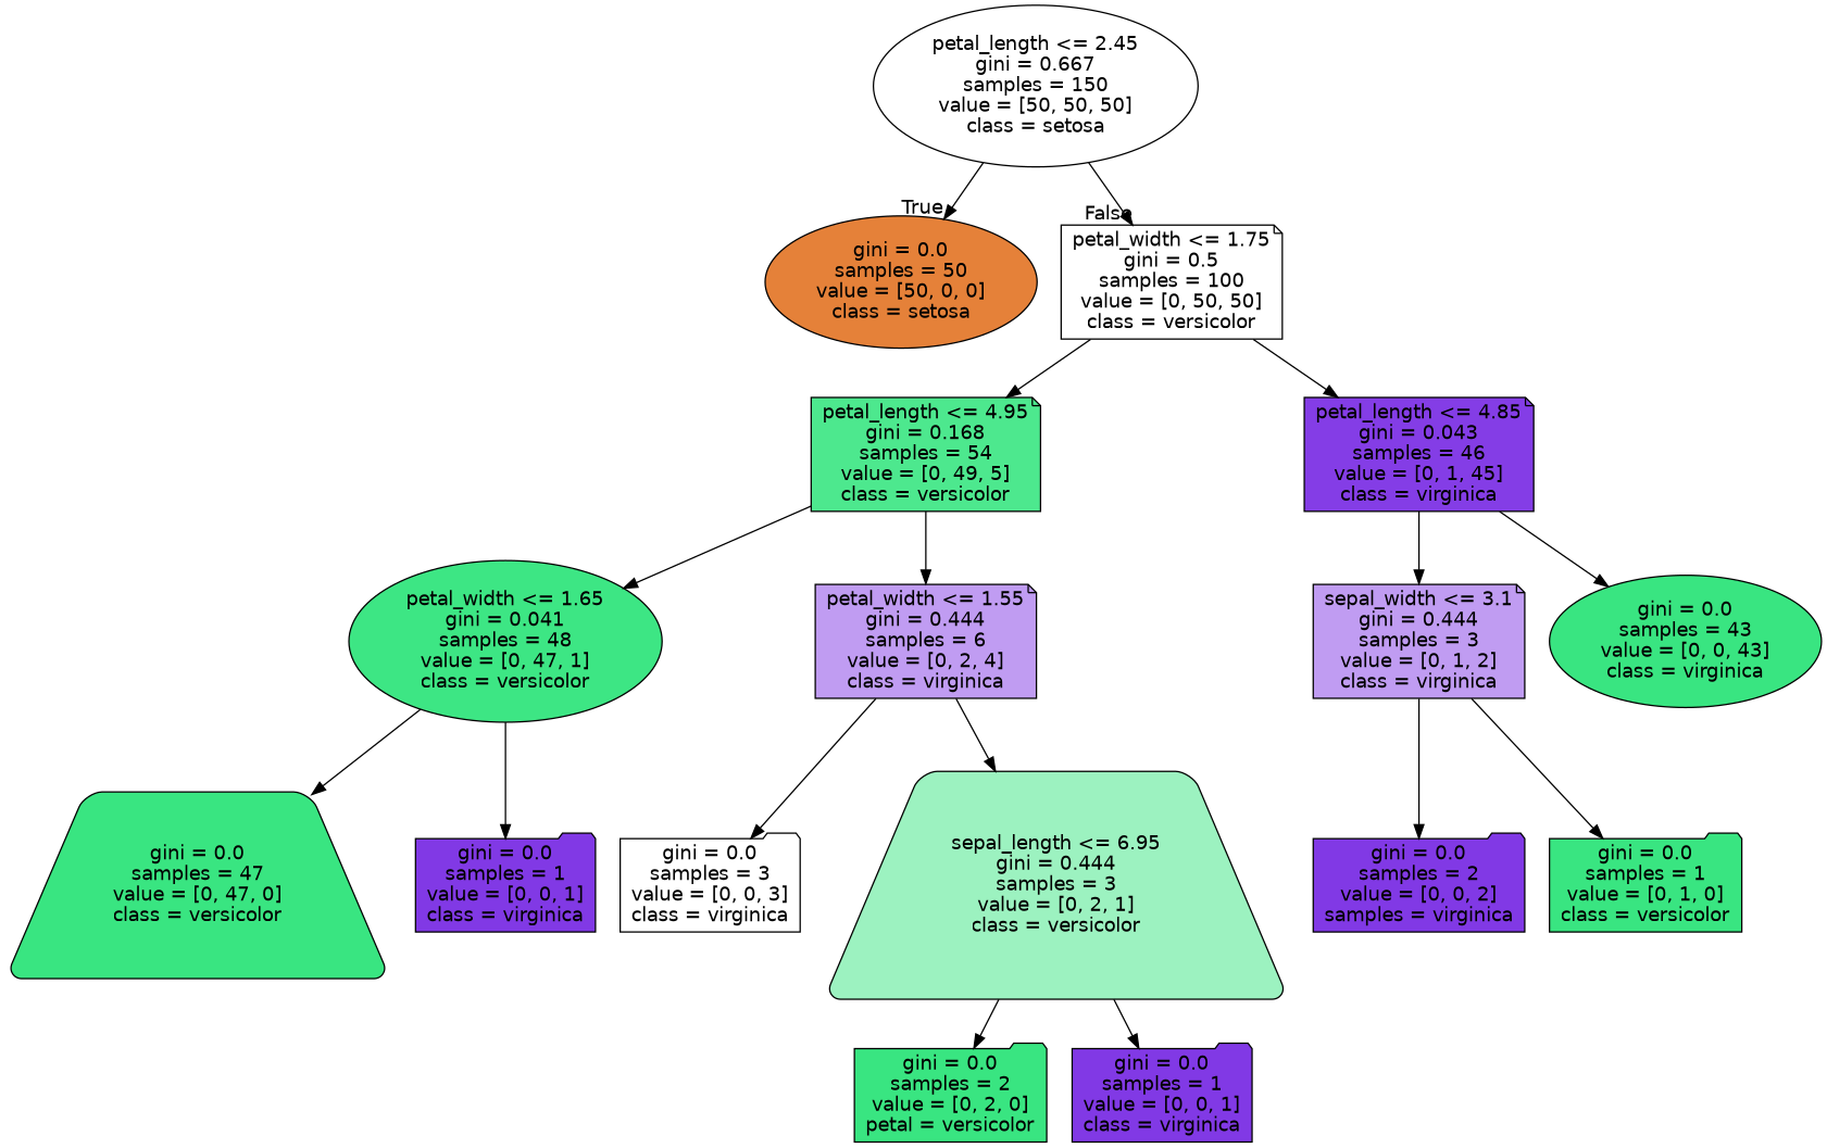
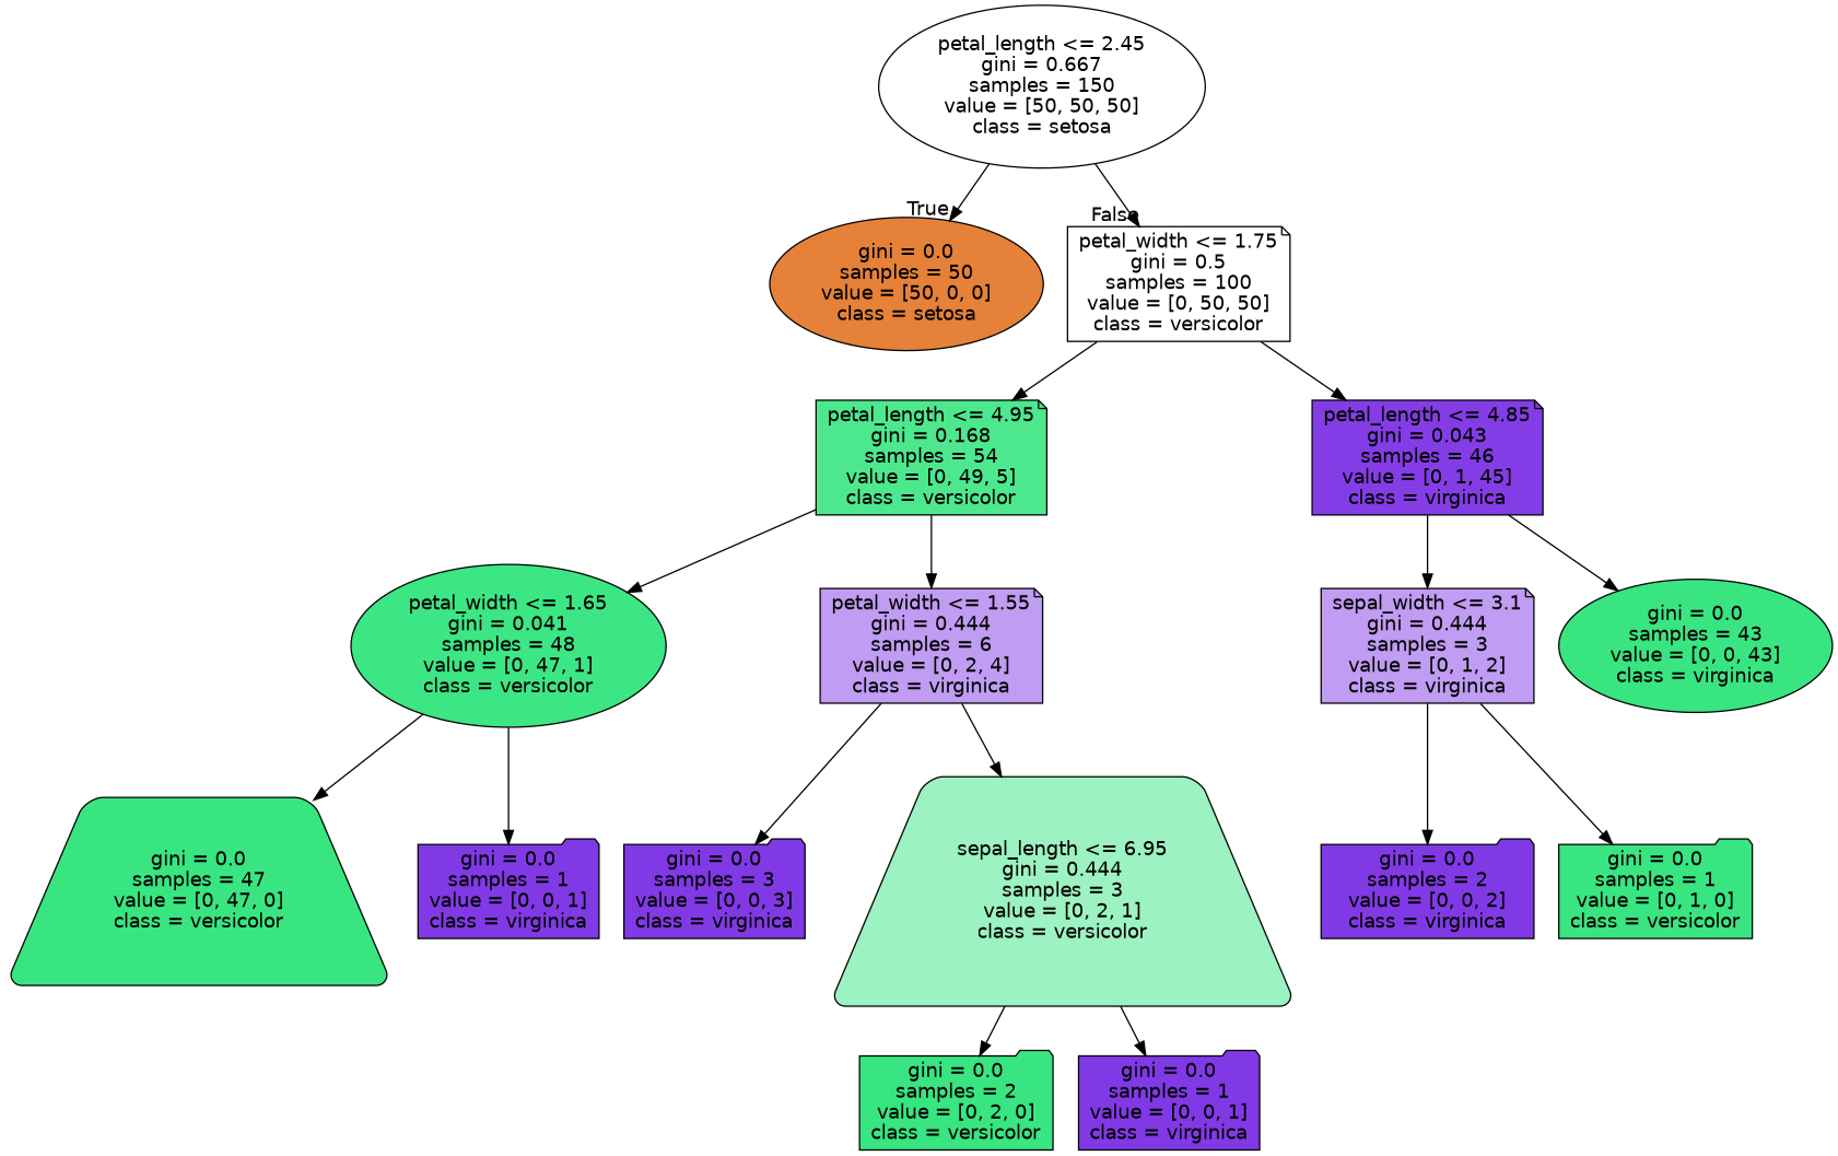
  digraph {
    node [color=black fillcolor="#39e581" fontname=helvetica shape=folder style="filled, rounded"]
    edge [fontname=helvetica]
    n1 [fillcolor="#ffffff" label="petal_length <= 2.45\ngini = 0.667\nsamples = 150\nvalue = [50, 50, 50]\nclass = setosa" shape=ellipse]
    n2 [fillcolor="#e58139" label="gini = 0.0\nsamples = 50\nvalue = [50, 0, 0]\nclass = setosa" shape=ellipse]
    n3 [fillcolor="#ffffff" label="petal_width <= 1.75\ngini = 0.5\nsamples = 100\nvalue = [0, 50, 50]\nclass = versicolor" shape=note]
    n4 [fillcolor="#4de88e" label="petal_length <= 4.95\ngini = 0.168\nsamples = 54\nvalue = [0, 49, 5]\nclass = versicolor" shape=note]
    n5 [fillcolor="#843de6" label="petal_length <= 4.85\ngini = 0.043\nsamples = 46\nvalue = [0, 1, 45]\nclass = virginica" shape=note]
    n6 [fillcolor="#3de684" label="petal_width <= 1.65\ngini = 0.041\nsamples = 48\nvalue = [0, 47, 1]\nclass = versicolor" shape=ellipse]
    n7 [fillcolor="#c09cf2" label="petal_width <= 1.55\ngini = 0.444\nsamples = 6\nvalue = [0, 2, 4]\nclass = virginica" shape=note]
    n8 [fillcolor="#c09cf2" label="sepal_width <= 3.1\ngini = 0.444\nsamples = 3\nvalue = [0, 1, 2]\nclass = virginica" shape=note]
    n9 [label="gini = 0.0\nsamples = 43\nvalue = [0, 0, 43]\nclass = virginica" shape=ellipse]
    n10 [label="gini = 0.0\nsamples = 47\nvalue = [0, 47, 0]\nclass = versicolor" shape=trapezium]
    n11 [fillcolor="#8139e5" label="gini = 0.0\nsamples = 1\nvalue = [0, 0, 1]\nclass = virginica"]
-   n12 [fillcolor="#ffffff" label="gini = 0.0\nsamples = 3\nvalue = [0, 0, 3]\nclass = virginica"]
+   n12 [fillcolor="#8139e5" label="gini = 0.0\nsamples = 3\nvalue = [0, 0, 3]\nclass = virginica"]
    n13 [fillcolor="#9cf2c0" label="sepal_length <= 6.95\ngini = 0.444\nsamples = 3\nvalue = [0, 2, 1]\nclass = versicolor" shape=trapezium]
-   n14 [label="gini = 0.0\nsamples = 2\nvalue = [0, 2, 0]\npetal = versicolor"]
+   n14 [label="gini = 0.0\nsamples = 2\nvalue = [0, 2, 0]\nclass = versicolor"]
    n15 [fillcolor="#8139e5" label="gini = 0.0\nsamples = 1\nvalue = [0, 0, 1]\nclass = virginica"]
-   n16 [fillcolor="#8139e5" label="gini = 0.0\nsamples = 2\nvalue = [0, 0, 2]\nsamples = virginica"]
+   n16 [fillcolor="#8139e5" label="gini = 0.0\nsamples = 2\nvalue = [0, 0, 2]\nclass = virginica"]
    n17 [label="gini = 0.0\nsamples = 1\nvalue = [0, 1, 0]\nclass = versicolor"]
    n1 -> n2 [headlabel=True labelangle=45 labeldistance=2.5]
    n1 -> n3 [headlabel=False labelangle=-45 labeldistance=2.5]
    n3 -> n4
    n3 -> n5
    n4 -> n6
    n4 -> n7
    n5 -> n8
    n5 -> n9
    n6 -> n10
    n6 -> n11
    n7 -> n12
    n7 -> n13
    n8 -> n16
    n8 -> n17
    n13 -> n14
    n13 -> n15
  }
